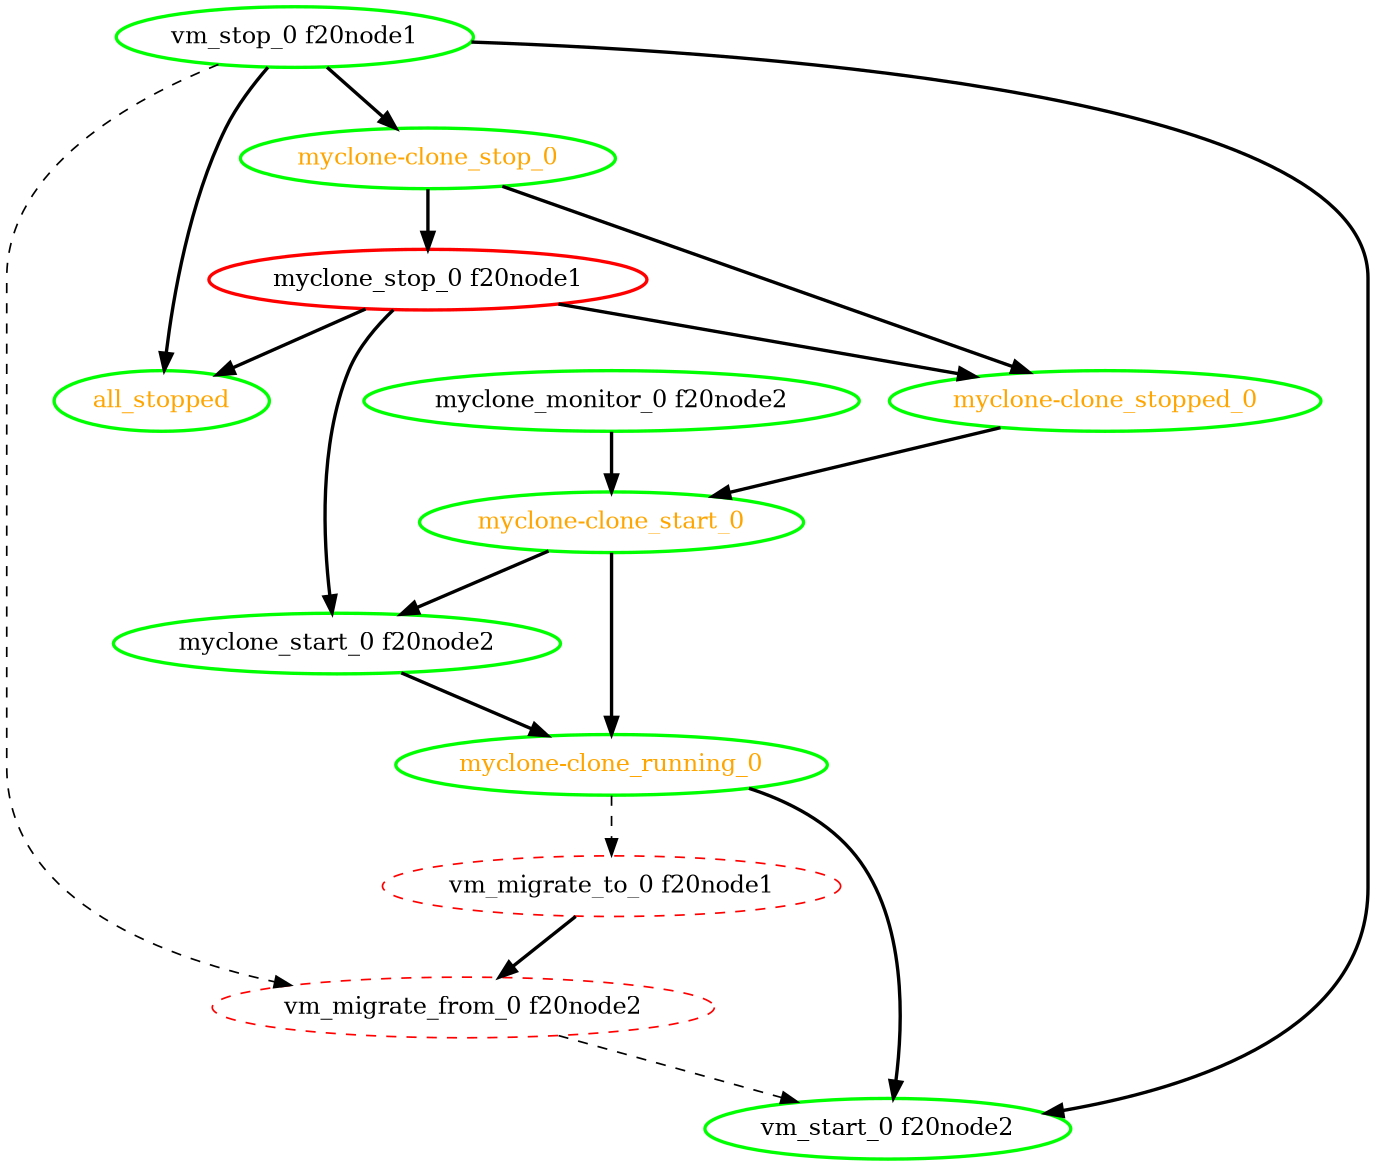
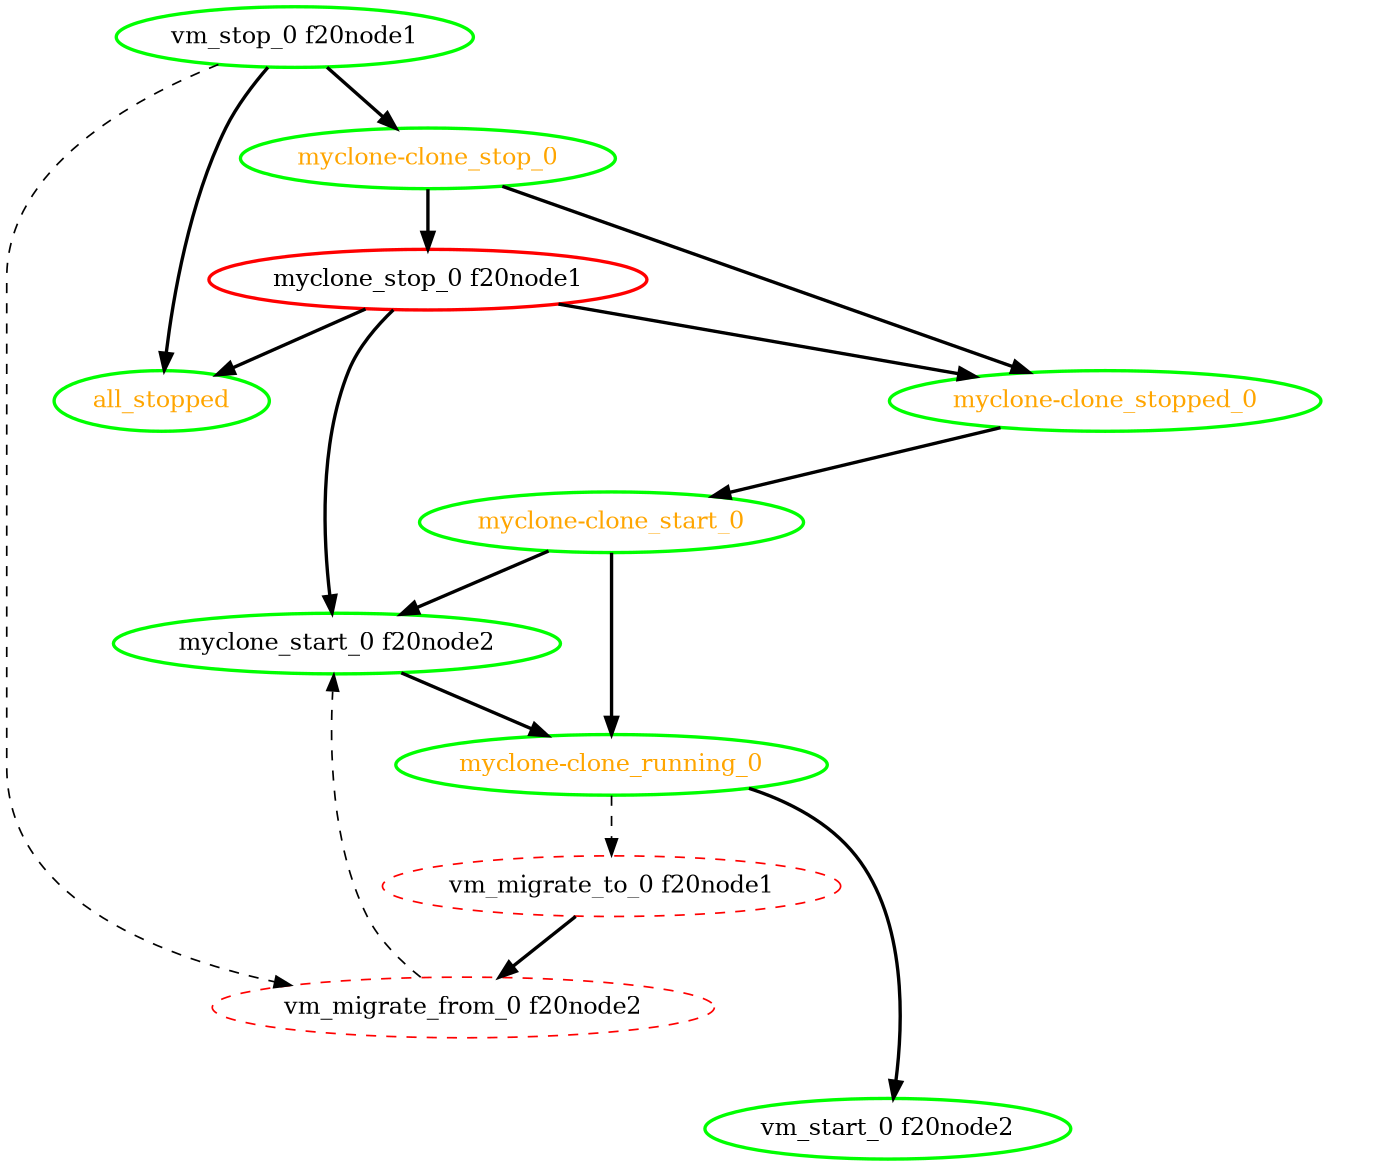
  digraph {
    node [color=green fontcolor=black style=bold]
    edge [style=bold]
    all_stopped [fontcolor=orange]
    "myclone-clone_running_0" [fontcolor=orange]
    "vm_migrate_to_0 f20node1" [color=red style=dashed]
    "vm_start_0 f20node2"
    "vm_migrate_from_0 f20node2" [color=red style=dashed]
    "myclone-clone_start_0" [fontcolor=orange]
    "myclone_start_0 f20node2"
    "myclone-clone_stop_0" [fontcolor=orange]
    "myclone-clone_stopped_0" [fontcolor=orange]
    "myclone_stop_0 f20node1" [color=red]
-   "myclone_monitor_0 f20node2"
    "vm_stop_0 f20node1"
    "myclone-clone_running_0" -> "vm_migrate_to_0 f20node1" [style=dashed]
    "myclone-clone_running_0" -> "vm_start_0 f20node2"
    "vm_migrate_to_0 f20node1" -> "vm_migrate_from_0 f20node2"
-   "vm_migrate_from_0 f20node2" -> "vm_start_0 f20node2" [style=dashed]
+   "vm_migrate_from_0 f20node2" -> "myclone_start_0 f20node2" [style=dashed]
    "myclone-clone_start_0" -> "myclone-clone_running_0"
    "myclone-clone_start_0" -> "myclone_start_0 f20node2"
    "myclone_start_0 f20node2" -> "myclone-clone_running_0"
    "myclone-clone_stop_0" -> "myclone-clone_stopped_0"
    "myclone-clone_stop_0" -> "myclone_stop_0 f20node1"
    "myclone-clone_stopped_0" -> "myclone-clone_start_0"
    "myclone_stop_0 f20node1" -> all_stopped
    "myclone_stop_0 f20node1" -> "myclone_start_0 f20node2"
    "myclone_stop_0 f20node1" -> "myclone-clone_stopped_0"
-   "myclone_monitor_0 f20node2" -> "myclone-clone_start_0"
    "vm_stop_0 f20node1" -> all_stopped
-   "vm_stop_0 f20node1" -> "vm_start_0 f20node2"
    "vm_stop_0 f20node1" -> "vm_migrate_from_0 f20node2" [style=dashed]
    "vm_stop_0 f20node1" -> "myclone-clone_stop_0"
  }
